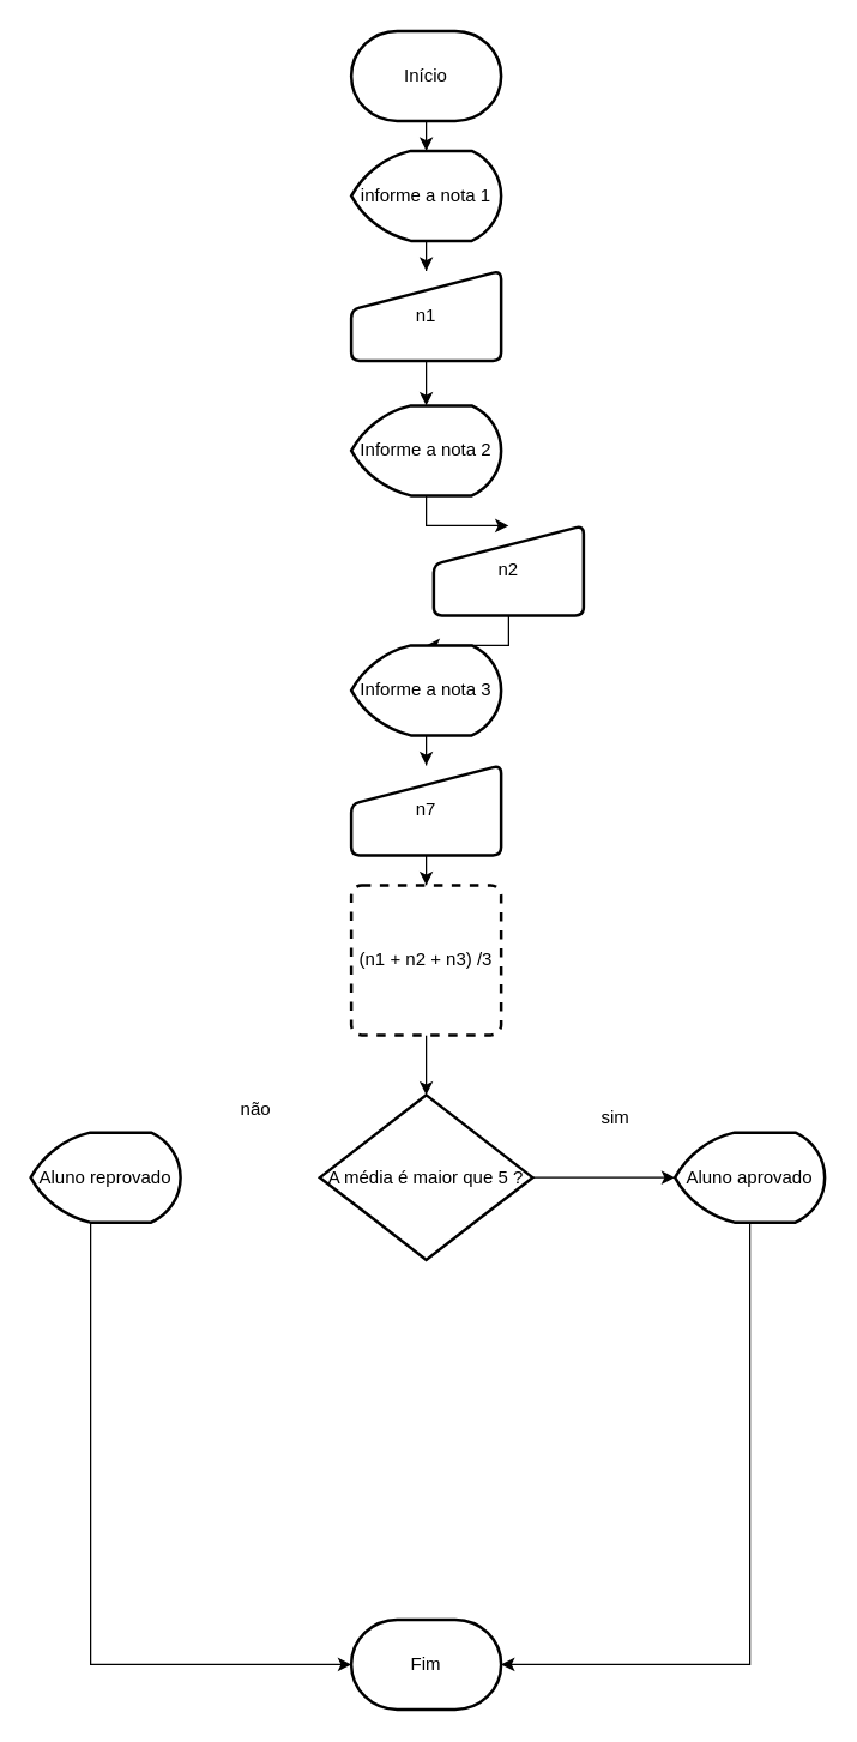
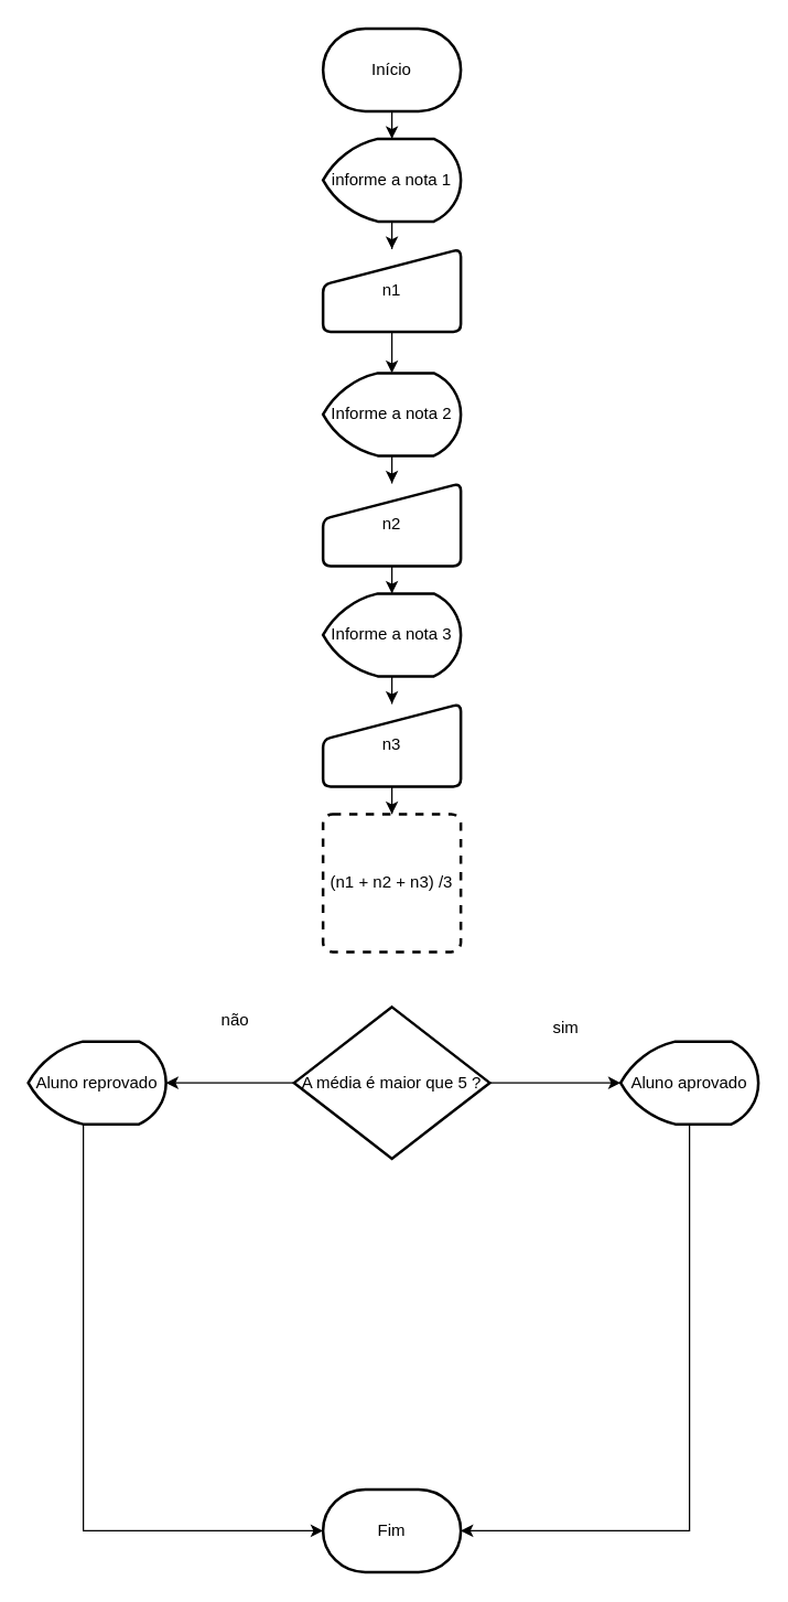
  <mxCell id="0" />
  <mxCell id="1" parent="0" />
  <mxCell id="2" style="edgeStyle=orthogonalEdgeStyle;rounded=0;orthogonalLoop=1;jettySize=auto;html=1;entryX=0.5;entryY=0;entryDx=0;entryDy=0;entryPerimeter=0;" parent="1" source="3" target="5" edge="1"><mxGeometry relative="1" as="geometry" /></mxCell>
  <mxCell id="3" value="Início" style="strokeWidth=2;html=1;shape=mxgraph.flowchart.terminator;whiteSpace=wrap;" parent="1" vertex="1"><mxGeometry x="234" y="20" width="100" height="60" as="geometry" /></mxCell>
  <mxCell id="4" style="edgeStyle=orthogonalEdgeStyle;rounded=0;orthogonalLoop=1;jettySize=auto;html=1;" parent="1" source="5" target="9" edge="1"><mxGeometry relative="1" as="geometry" /></mxCell>
  <mxCell id="5" value="informe a nota 1" style="strokeWidth=2;html=1;shape=mxgraph.flowchart.display;whiteSpace=wrap;" parent="1" vertex="1"><mxGeometry x="234" y="100" width="100" height="60" as="geometry" /></mxCell>
  <mxCell id="6" style="edgeStyle=orthogonalEdgeStyle;rounded=0;orthogonalLoop=1;jettySize=auto;html=1;" edge="1" parent="1" source="7" target="13"><mxGeometry relative="1" as="geometry" /></mxCell>
- <mxCell id="7" value="n7" style="html=1;strokeWidth=2;shape=manualInput;whiteSpace=wrap;rounded=1;size=26;arcSize=11;" parent="1" vertex="1"><mxGeometry x="234" y="510" width="100" height="60" as="geometry" /></mxCell>
+ <mxCell id="7" value="n3" style="html=1;strokeWidth=2;shape=manualInput;whiteSpace=wrap;rounded=1;size=26;arcSize=11;" parent="1" vertex="1"><mxGeometry x="234" y="510" width="100" height="60" as="geometry" /></mxCell>
  <mxCell id="8" style="edgeStyle=orthogonalEdgeStyle;rounded=0;orthogonalLoop=1;jettySize=auto;html=1;" edge="1" parent="1" source="9" target="25"><mxGeometry relative="1" as="geometry" /></mxCell>
  <mxCell id="9" value="n1" style="html=1;strokeWidth=2;shape=manualInput;whiteSpace=wrap;rounded=1;size=26;arcSize=11;" parent="1" vertex="1"><mxGeometry x="234" y="180" width="100" height="60" as="geometry" /></mxCell>
  <mxCell id="10" style="edgeStyle=orthogonalEdgeStyle;rounded=0;orthogonalLoop=1;jettySize=auto;html=1;" edge="1" parent="1" source="11" target="27"><mxGeometry relative="1" as="geometry" /></mxCell>
- <mxCell id="11" value="n2" style="html=1;strokeWidth=2;shape=manualInput;whiteSpace=wrap;rounded=1;size=26;arcSize=11;" parent="1" vertex="1"><mxGeometry x="289" y="350" width="100" height="60" as="geometry" /></mxCell>
- <mxCell id="12" style="edgeStyle=orthogonalEdgeStyle;rounded=0;orthogonalLoop=1;jettySize=auto;html=1;" edge="1" parent="1" source="13" target="16"><mxGeometry relative="1" as="geometry" /></mxCell>
+ <mxCell id="11" value="n2" style="html=1;strokeWidth=2;shape=manualInput;whiteSpace=wrap;rounded=1;size=26;arcSize=11;" parent="1" vertex="1"><mxGeometry x="234" y="350" width="100" height="60" as="geometry" /></mxCell>
  <mxCell id="13" value="(n1 + n2 + n3) /3" style="rounded=1;whiteSpace=wrap;html=1;absoluteArcSize=1;arcSize=14;strokeWidth=2;dashed=1;" parent="1" vertex="1"><mxGeometry x="234" y="590" width="100" height="100" as="geometry" /></mxCell>
+ <mxCell id="14" style="edgeStyle=orthogonalEdgeStyle;rounded=0;orthogonalLoop=1;jettySize=auto;html=1;" edge="1" parent="1" source="16" target="23"><mxGeometry relative="1" as="geometry" /></mxCell>
  <mxCell id="15" style="edgeStyle=orthogonalEdgeStyle;rounded=0;orthogonalLoop=1;jettySize=auto;html=1;" edge="1" parent="1" source="16" target="22"><mxGeometry relative="1" as="geometry" /></mxCell>
  <mxCell id="16" value="A média é maior que 5 ?" style="strokeWidth=2;html=1;shape=mxgraph.flowchart.decision;whiteSpace=wrap;" parent="1" vertex="1"><mxGeometry x="213" y="730" width="142" height="110" as="geometry" /></mxCell>
  <mxCell id="17" style="edgeStyle=orthogonalEdgeStyle;rounded=0;orthogonalLoop=1;jettySize=auto;html=1;entryX=1;entryY=0.5;entryDx=0;entryDy=0;entryPerimeter=0;exitX=0.5;exitY=1;exitDx=0;exitDy=0;exitPerimeter=0;" parent="1" source="22" target="21" edge="1"><mxGeometry relative="1" as="geometry"><mxPoint x="500" y="980" as="sourcePoint" /><Array as="points"><mxPoint x="500" y="1110" /></Array></mxGeometry></mxCell>
  <mxCell id="18" value="sim" style="text;html=1;align=center;verticalAlign=middle;resizable=0;points=[];autosize=1;strokeColor=none;fillColor=none;" parent="1" vertex="1"><mxGeometry x="390" y="730" width="40" height="30" as="geometry" /></mxCell>
  <mxCell id="19" style="edgeStyle=orthogonalEdgeStyle;rounded=0;orthogonalLoop=1;jettySize=auto;html=1;entryX=0;entryY=0.5;entryDx=0;entryDy=0;entryPerimeter=0;exitX=0.5;exitY=1;exitDx=0;exitDy=0;exitPerimeter=0;" parent="1" source="23" target="21" edge="1"><mxGeometry relative="1" as="geometry"><mxPoint x="60" y="980" as="sourcePoint" /><Array as="points"><mxPoint x="60" y="1110" /></Array></mxGeometry></mxCell>
  <mxCell id="20" value="não" style="text;html=1;align=center;verticalAlign=middle;resizable=0;points=[];autosize=1;strokeColor=none;fillColor=none;" parent="1" vertex="1"><mxGeometry x="150" y="725" width="40" height="30" as="geometry" /></mxCell>
  <mxCell id="21" value="Fim" style="strokeWidth=2;html=1;shape=mxgraph.flowchart.terminator;whiteSpace=wrap;" parent="1" vertex="1"><mxGeometry x="234" y="1080" width="100" height="60" as="geometry" /></mxCell>
  <mxCell id="22" value="Aluno aprovado" style="strokeWidth=2;html=1;shape=mxgraph.flowchart.display;whiteSpace=wrap;" parent="1" vertex="1"><mxGeometry x="450" y="755" width="100" height="60" as="geometry" /></mxCell>
  <mxCell id="23" value="Aluno reprovado" style="strokeWidth=2;html=1;shape=mxgraph.flowchart.display;whiteSpace=wrap;" parent="1" vertex="1"><mxGeometry x="20" y="755" width="100" height="60" as="geometry" /></mxCell>
  <mxCell id="24" style="edgeStyle=orthogonalEdgeStyle;rounded=0;orthogonalLoop=1;jettySize=auto;html=1;" edge="1" parent="1" source="25" target="11"><mxGeometry relative="1" as="geometry" /></mxCell>
  <mxCell id="25" value="Informe a nota 2" style="strokeWidth=2;html=1;shape=mxgraph.flowchart.display;whiteSpace=wrap;" vertex="1" parent="1"><mxGeometry x="234" y="270" width="100" height="60" as="geometry" /></mxCell>
  <mxCell id="26" style="edgeStyle=orthogonalEdgeStyle;rounded=0;orthogonalLoop=1;jettySize=auto;html=1;" edge="1" parent="1" source="27" target="7"><mxGeometry relative="1" as="geometry" /></mxCell>
  <mxCell id="27" value="Informe a nota 3" style="strokeWidth=2;html=1;shape=mxgraph.flowchart.display;whiteSpace=wrap;" vertex="1" parent="1"><mxGeometry x="234" y="430" width="100" height="60" as="geometry" /></mxCell>
